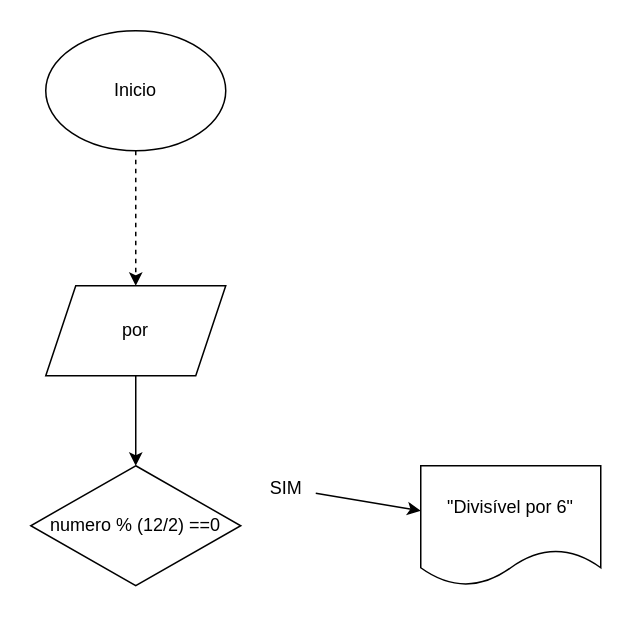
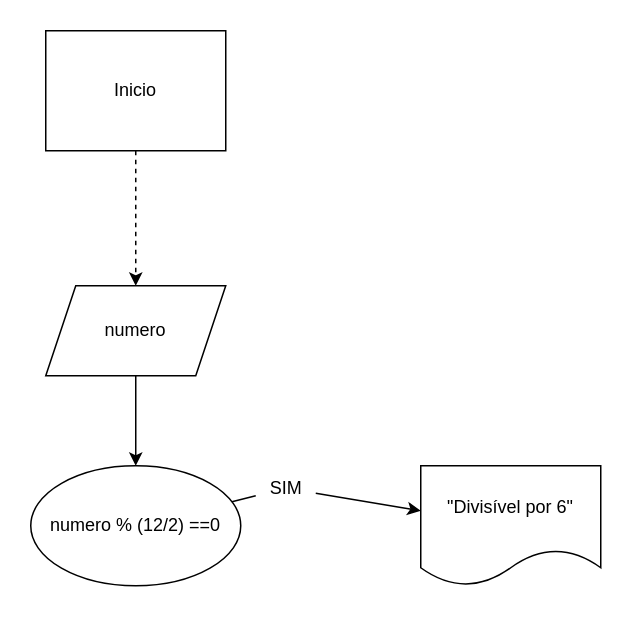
  <mxCell id="0" />
  <mxCell id="1" parent="0" />
  <mxCell id="2" value="" style="edgeStyle=none;html=1;dashed=1;" edge="1" parent="1" source="3" target="5"><mxGeometry relative="1" as="geometry" /></mxCell>
- <mxCell id="3" value="Inicio" style="ellipse;whiteSpace=wrap;html=1;" vertex="1" parent="1"><mxGeometry x="30" y="20" width="120" height="80" as="geometry" /></mxCell>
+ <mxCell id="3" value="Inicio" style="whiteSpace=wrap;html=1;rounded=0;" vertex="1" parent="1"><mxGeometry x="30" y="20" width="120" height="80" as="geometry" /></mxCell>
  <mxCell id="4" value="" style="edgeStyle=none;html=1;" edge="1" parent="1" source="5" target="7"><mxGeometry relative="1" as="geometry" /></mxCell>
- <mxCell id="5" value="por" style="shape=parallelogram;perimeter=parallelogramPerimeter;whiteSpace=wrap;html=1;fixedSize=1;" vertex="1" parent="1"><mxGeometry x="30" y="190" width="120" height="60" as="geometry" /></mxCell>
+ <mxCell id="5" value="numero" style="shape=parallelogram;perimeter=parallelogramPerimeter;whiteSpace=wrap;html=1;fixedSize=1;" vertex="1" parent="1"><mxGeometry x="30" y="190" width="120" height="60" as="geometry" /></mxCell>
  <mxCell id="6" value="" style="edgeStyle=none;html=1;startArrow=none;" edge="1" parent="1" source="10" target="8"><mxGeometry relative="1" as="geometry" /></mxCell>
- <mxCell id="7" value="numero % (12/2) ==0" style="rhombus;whiteSpace=wrap;html=1;" vertex="1" parent="1"><mxGeometry x="20" y="310" width="140" height="80" as="geometry" /></mxCell>
+ <mxCell id="7" value="numero % (12/2) ==0" style="ellipse;whiteSpace=wrap;html=1;" vertex="1" parent="1"><mxGeometry x="20" y="310" width="140" height="80" as="geometry" /></mxCell>
  <mxCell id="8" value="&quot;Divisível por 6&quot;" style="shape=document;whiteSpace=wrap;html=1;boundedLbl=1;" vertex="1" parent="1"><mxGeometry x="280" y="310" width="120" height="80" as="geometry" /></mxCell>
+ <mxCell id="9" value="" style="edgeStyle=none;html=1;endArrow=none;" edge="1" parent="1" source="7" target="10"><mxGeometry relative="1" as="geometry"><mxPoint x="160" y="350" as="sourcePoint" /><mxPoint x="280" y="350" as="targetPoint" /></mxGeometry></mxCell>
  <mxCell id="10" value="SIM" style="text;html=1;align=center;verticalAlign=middle;resizable=0;points=[];autosize=1;strokeColor=none;fillColor=none;" vertex="1" parent="1"><mxGeometry x="170" y="310" width="40" height="30" as="geometry" /></mxCell>
